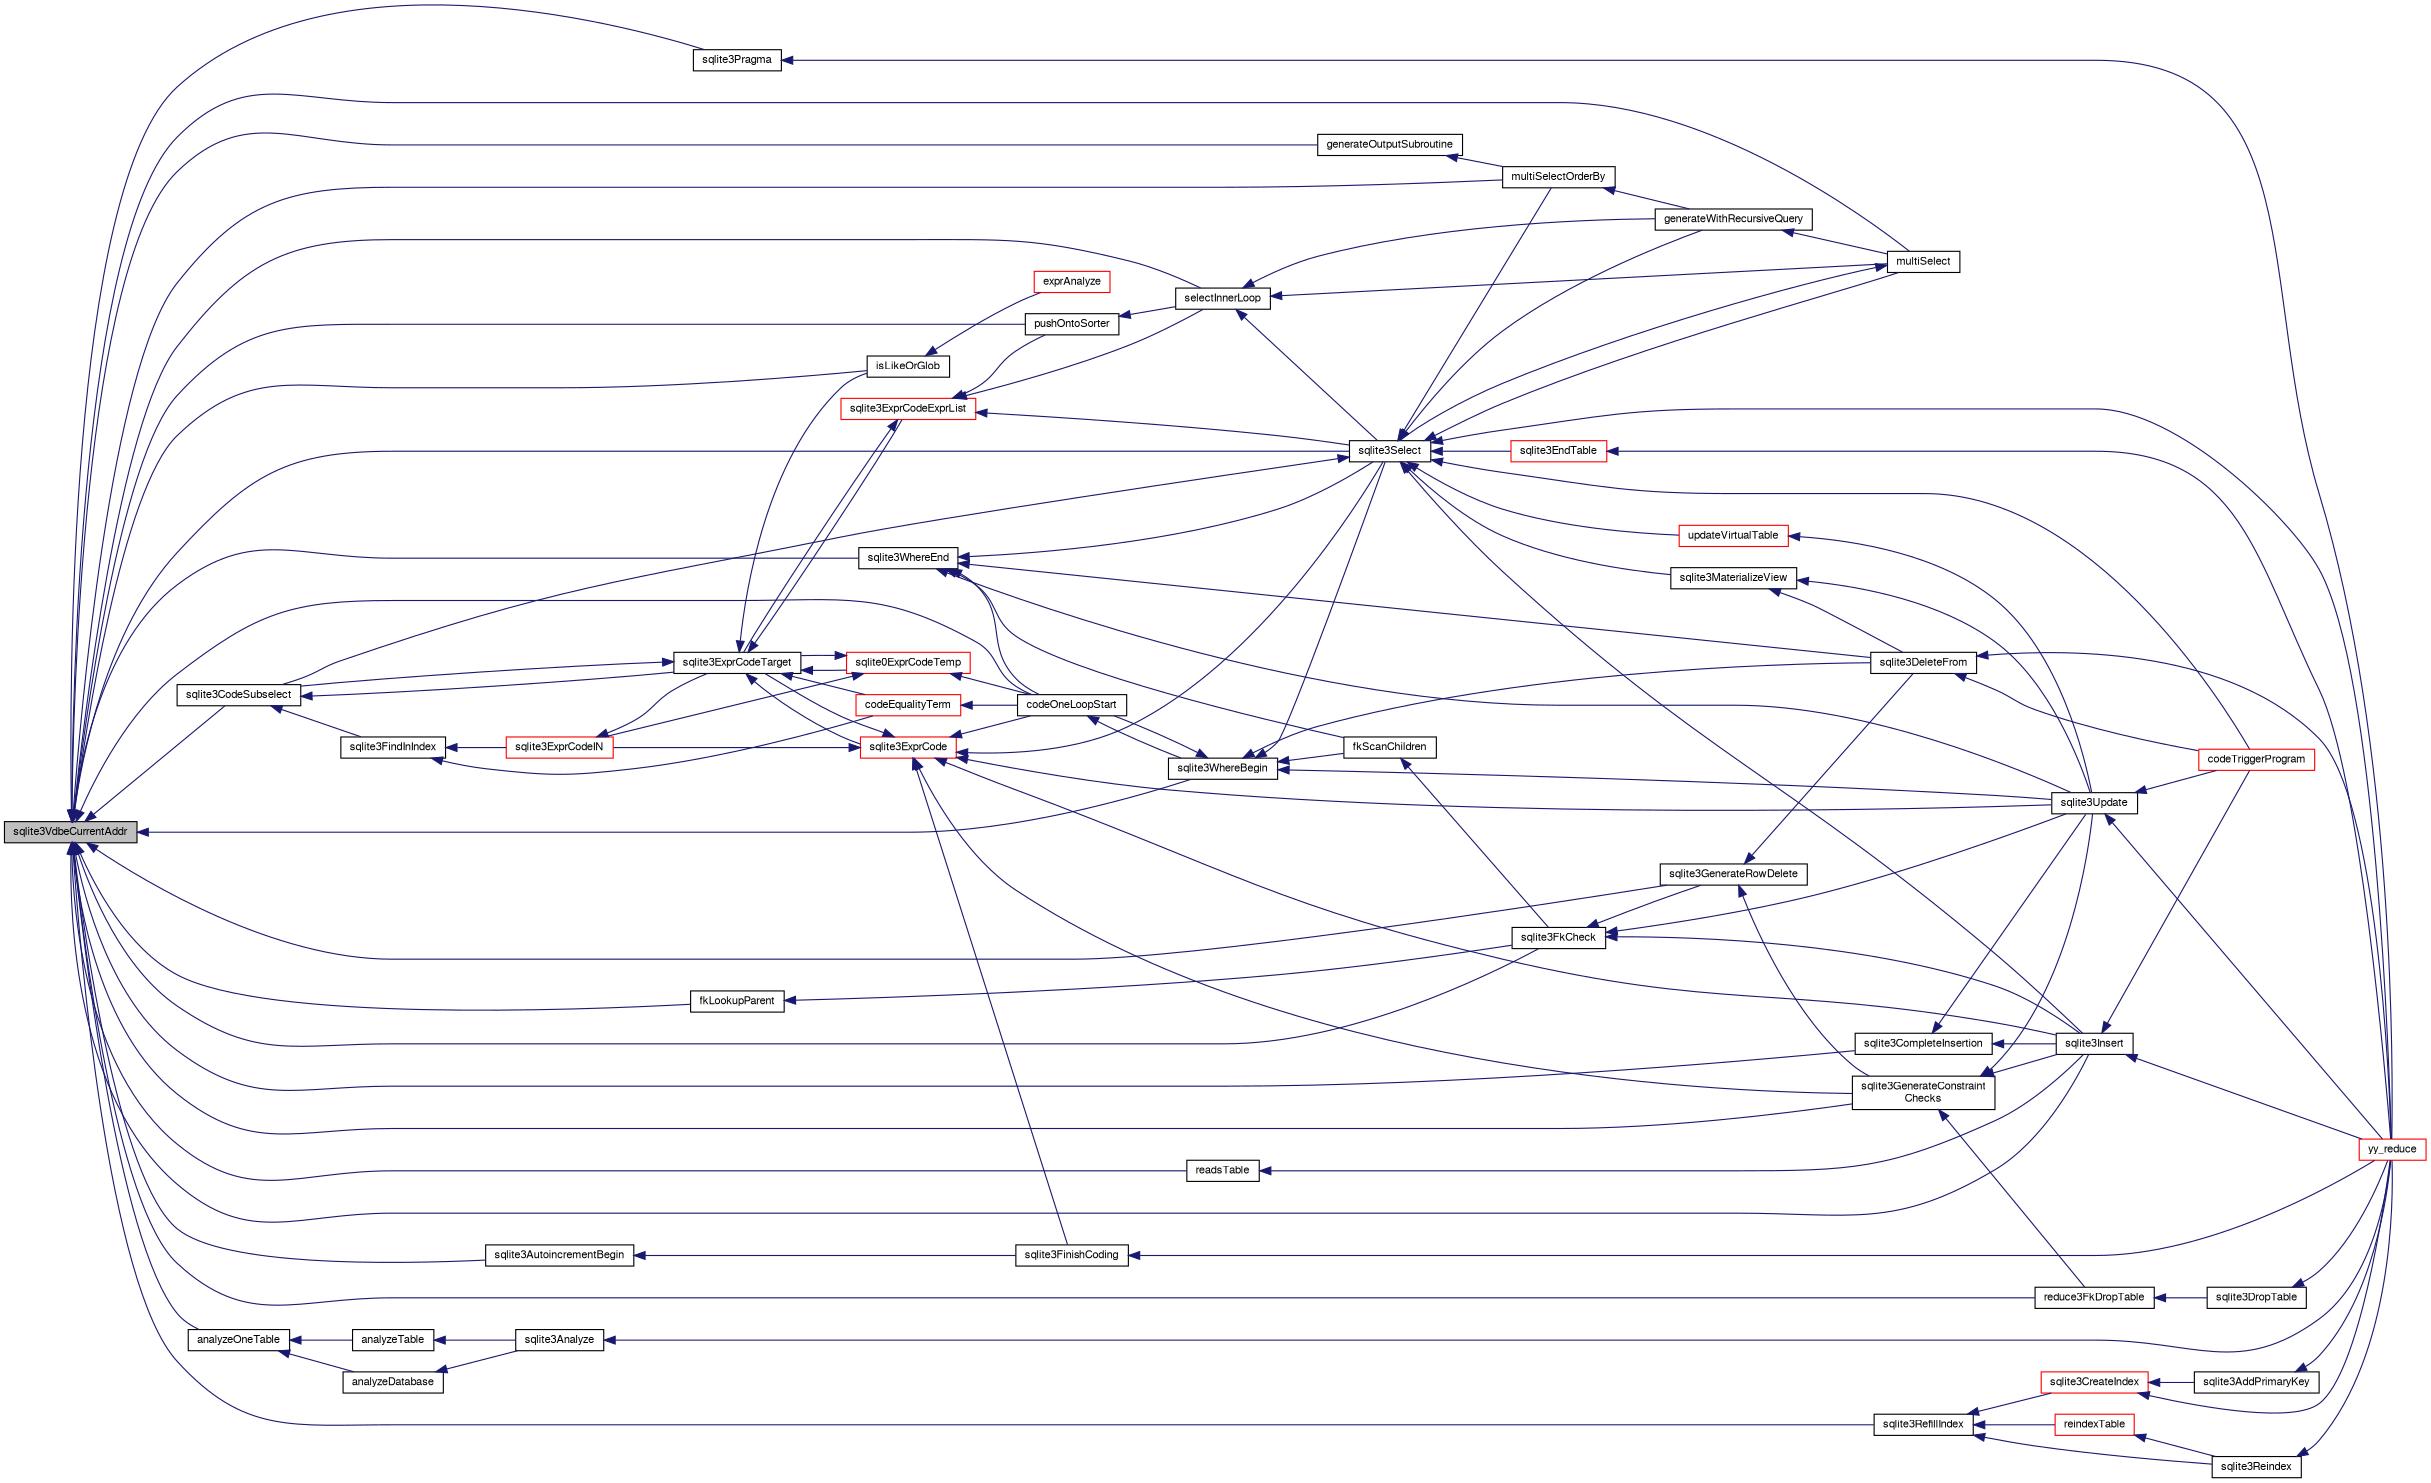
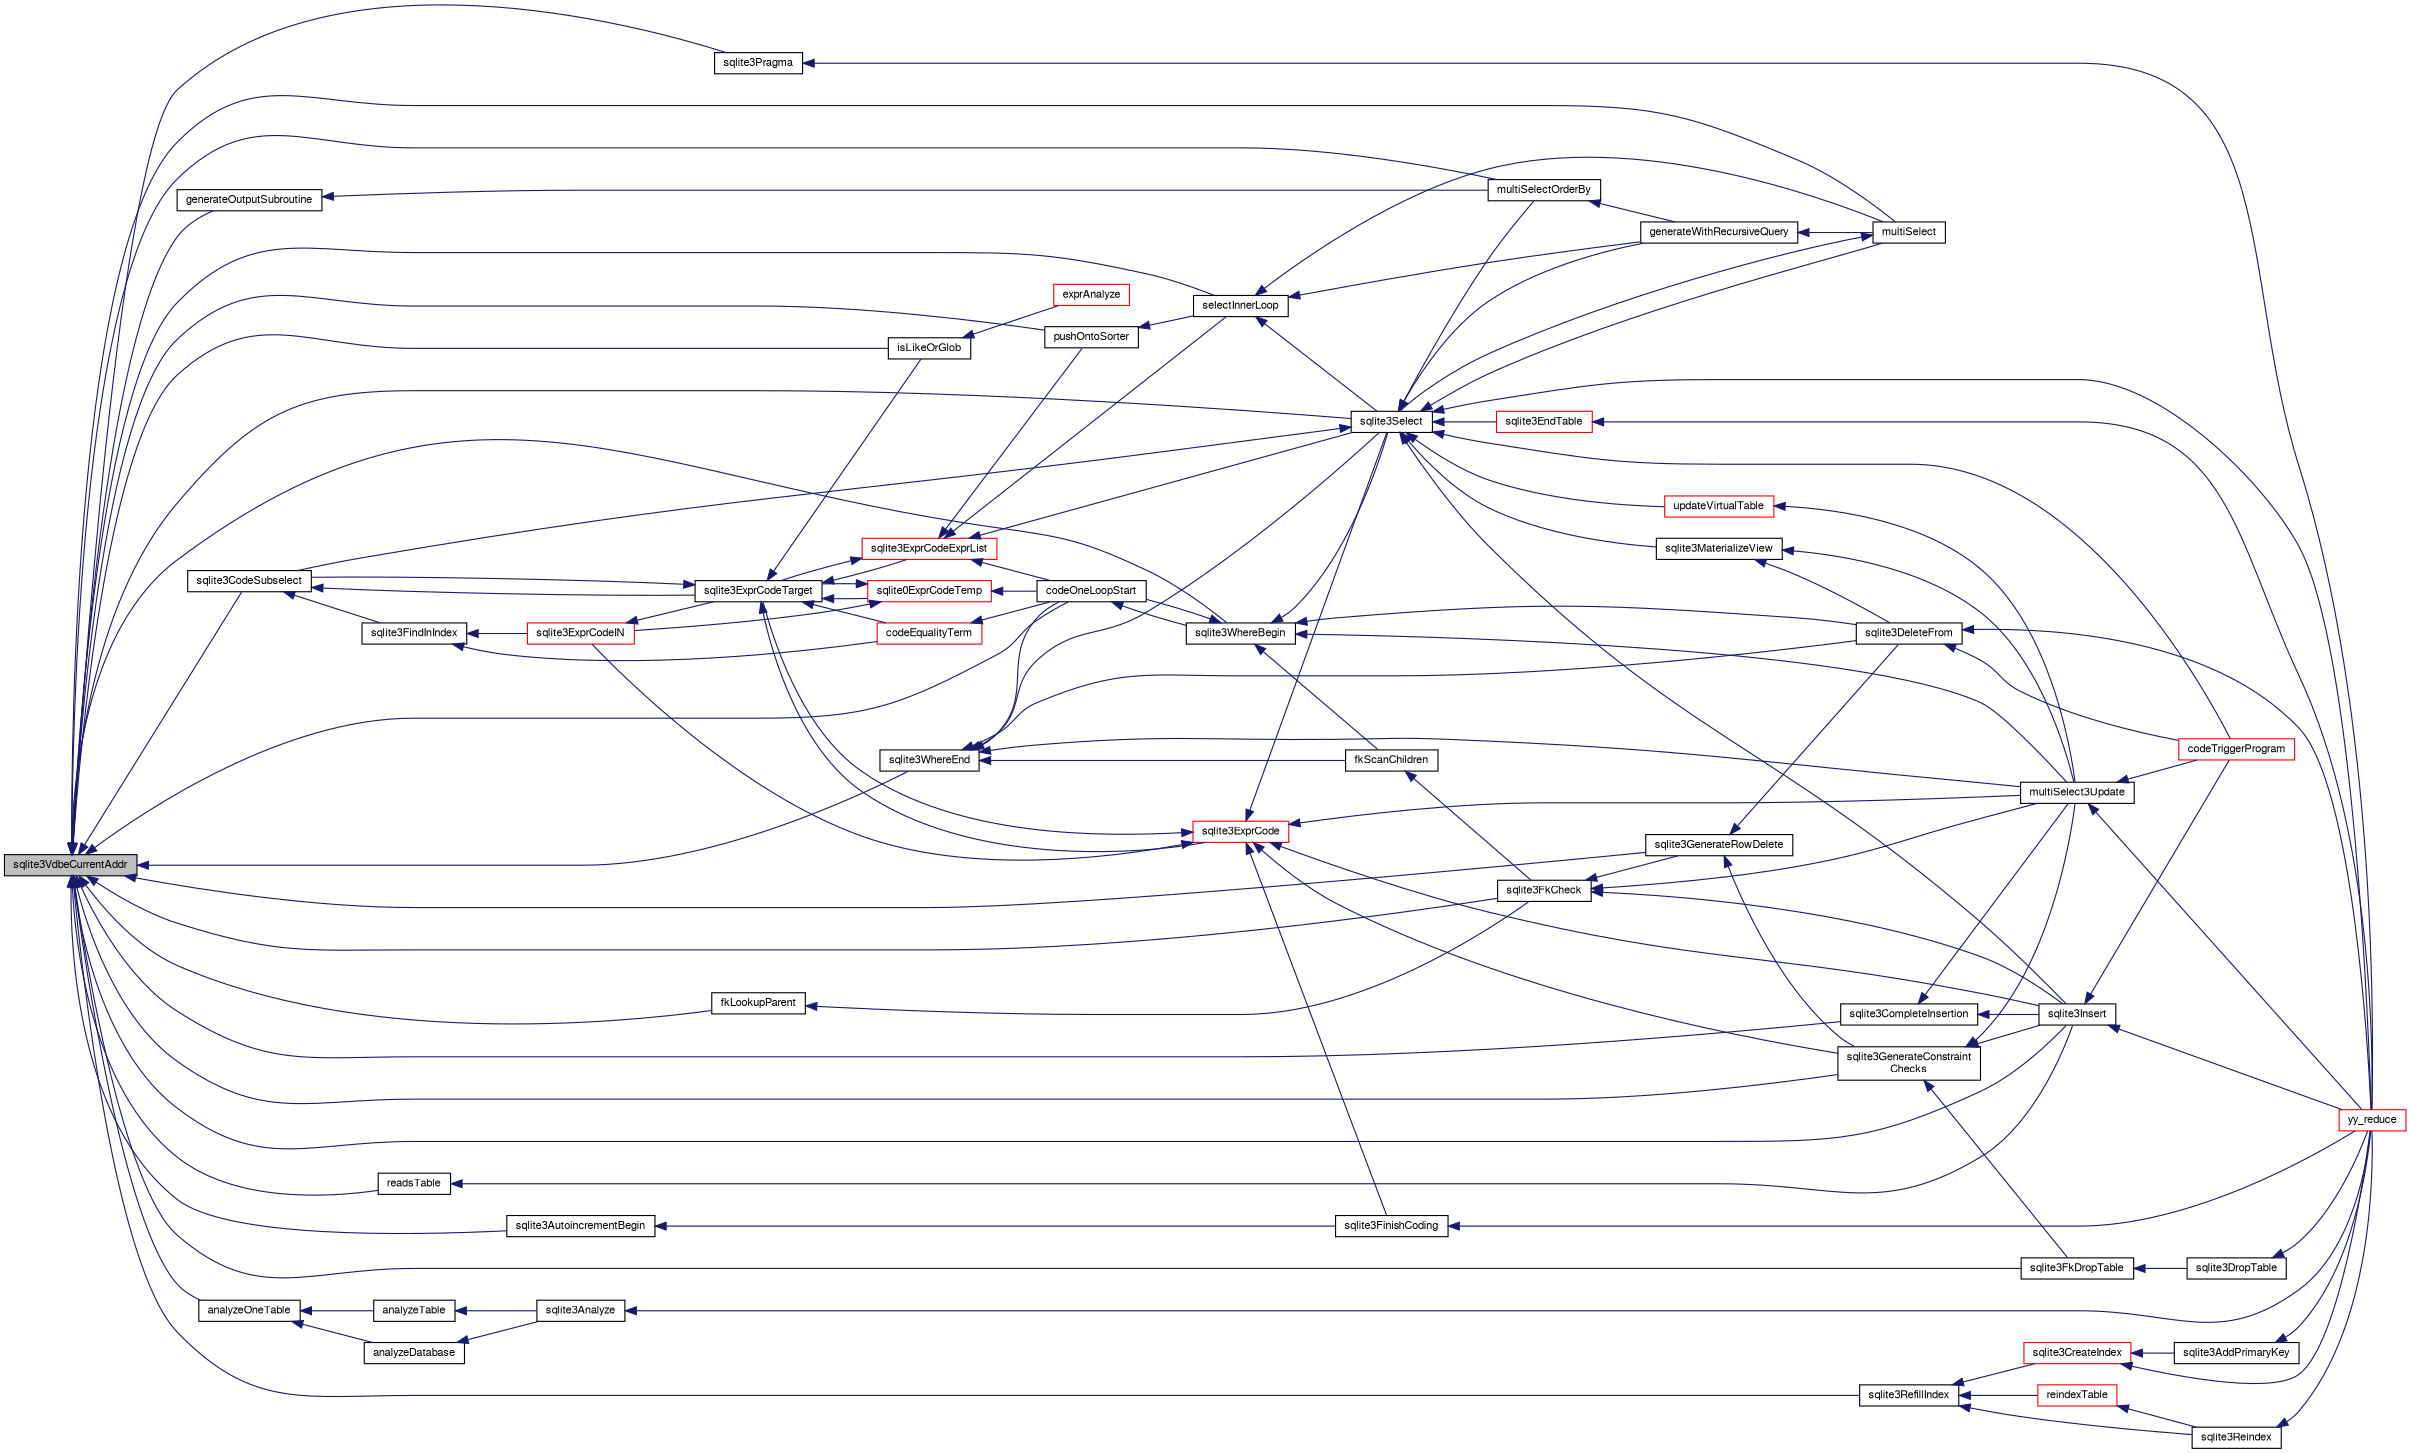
  digraph {
    rankdir=LR
    node [color=black fillcolor=white fontname=FreeSans fontsize=10 shape=record style=filled]
    edge [color=midnightblue dir=back fontname=FreeSans fontsize=10 labelfontname=FreeSans labelfontsize=10 style=solid]
    n1 [fillcolor=grey75 fontcolor=black height=0.2 label=sqlite3VdbeCurrentAddr width=0.4]
    n2 [height=0.2 label=sqlite3CodeSubselect width=0.4]
    n3 [height=0.2 label=codeOneLoopStart width=0.4]
    n4 [height=0.2 label=sqlite3WhereBegin width=0.4]
-   n5 [height=0.2 label=reduce3FkDropTable width=0.4]
+   n5 [height=0.2 label=sqlite3FkDropTable width=0.4]
    n6 [height=0.2 label=sqlite3FkCheck width=0.4]
    n7 [height=0.2 label=sqlite3GenerateRowDelete width=0.4]
    n8 [height=0.2 label="sqlite3GenerateConstraint\lChecks" width=0.4]
    n9 [height=0.2 label=sqlite3Insert width=0.4]
    n10 [height=0.2 label=sqlite3Select width=0.4]
    n11 [height=0.2 label=multiSelect width=0.4]
    n12 [height=0.2 label=multiSelectOrderBy width=0.4]
    n13 [height=0.2 label=pushOntoSorter width=0.4]
    n14 [height=0.2 label=selectInnerLoop width=0.4]
    n15 [height=0.2 label=isLikeOrGlob width=0.4]
    n16 [height=0.2 label=analyzeOneTable width=0.4]
    n17 [height=0.2 label=sqlite3RefillIndex width=0.4]
    n18 [height=0.2 label=fkLookupParent width=0.4]
    n19 [height=0.2 label=readsTable width=0.4]
    n20 [height=0.2 label=sqlite3AutoincrementBegin width=0.4]
    n21 [height=0.2 label=sqlite3CompleteInsertion width=0.4]
    n22 [height=0.2 label=sqlite3Pragma width=0.4]
    n23 [height=0.2 label=generateOutputSubroutine width=0.4]
    n24 [height=0.2 label=sqlite3WhereEnd width=0.4]
    n25 [height=0.2 label=sqlite3FindInIndex width=0.4]
    n26 [height=0.2 label=sqlite3ExprCodeTarget width=0.4]
    n27 [height=0.2 label=sqlite3DeleteFrom width=0.4]
    n28 [height=0.2 label=fkScanChildren width=0.4]
-   n29 [height=0.2 label=sqlite3Update width=0.4]
+   n29 [height=0.2 label=multiSelect3Update width=0.4]
    n30 [height=0.2 label=sqlite3DropTable width=0.4]
    n31 [color=red height=0.2 label=yy_reduce width=0.4]
    n32 [color=red height=0.2 label=codeTriggerProgram width=0.4]
    n33 [color=red height=0.2 label=sqlite3EndTable width=0.4]
    n34 [height=0.2 label=sqlite3MaterializeView width=0.4]
    n35 [height=0.2 label=generateWithRecursiveQuery width=0.4]
    n36 [color=red height=0.2 label=updateVirtualTable width=0.4]
    n37 [color=red height=0.2 label=exprAnalyze width=0.4]
    n38 [height=0.2 label=analyzeDatabase width=0.4]
    n39 [height=0.2 label=analyzeTable width=0.4]
    n40 [color=red height=0.2 label=sqlite3CreateIndex width=0.4]
    n41 [color=red height=0.2 label=reindexTable width=0.4]
    n42 [height=0.2 label=sqlite3Reindex width=0.4]
    n43 [height=0.2 label=sqlite3FinishCoding width=0.4]
    n44 [color=red height=0.2 label=sqlite3ExprCodeIN width=0.4]
    n45 [color=red height=0.2 label=codeEqualityTerm width=0.4]
    n46 [color=red height=0.2 label=sqlite0ExprCodeTemp width=0.4]
    n47 [color=red height=0.2 label=sqlite3ExprCode width=0.4]
    n48 [color=red height=0.2 label=sqlite3ExprCodeExprList width=0.4]
    n49 [height=0.2 label=sqlite3Analyze width=0.4]
    n50 [height=0.2 label=sqlite3AddPrimaryKey width=0.4]
    n1 -> n2
    n1 -> n3
    n1 -> n4
    n1 -> n5
    n1 -> n6
    n1 -> n7
    n1 -> n8
    n1 -> n9
    n1 -> n10
    n1 -> n11
    n1 -> n12
    n1 -> n13
    n1 -> n14
    n1 -> n15
    n1 -> n16
    n1 -> n17
    n1 -> n18
    n1 -> n19
    n1 -> n20
    n1 -> n21
    n1 -> n22
    n1 -> n23
    n1 -> n24
    n2 -> n25
    n2 -> n26
    n3 -> n4
    n4 -> n3
    n4 -> n10
    n4 -> n27
    n4 -> n28
    n4 -> n29
    n5 -> n30
    n6 -> n7
    n6 -> n9
    n6 -> n29
    n7 -> n8
    n7 -> n27
    n8 -> n5
    n8 -> n9
    n8 -> n29
    n9 -> n31
    n9 -> n32
    n10 -> n2
    n10 -> n9
    n10 -> n11
    n10 -> n12
    n10 -> n31
    n10 -> n32
    n10 -> n33
    n10 -> n34
    n10 -> n35
    n10 -> n36
    n11 -> n10
    n12 -> n35
    n13 -> n14
    n14 -> n10
    n14 -> n11
    n14 -> n35
    n15 -> n37
    n16 -> n38
    n16 -> n39
    n17 -> n40
    n17 -> n41
    n17 -> n42
    n18 -> n6
    n19 -> n9
    n20 -> n43
    n21 -> n9
    n21 -> n29
    n22 -> n31
    n23 -> n12
    n24 -> n3
    n24 -> n10
    n24 -> n27
    n24 -> n28
    n24 -> n29
    n25 -> n44
    n25 -> n45
    n26 -> n2
    n26 -> n15
    n26 -> n45
    n26 -> n46
    n26 -> n47
    n26 -> n48
    n27 -> n31
    n27 -> n32
    n28 -> n6
    n29 -> n31
    n29 -> n32
    n30 -> n31
    n33 -> n31
    n34 -> n27
    n34 -> n29
    n35 -> n11
    n36 -> n29
    n38 -> n49
    n39 -> n49
    n40 -> n31
    n40 -> n50
    n41 -> n42
    n42 -> n31
    n43 -> n31
    n44 -> n26
    n45 -> n3
    n46 -> n3
    n46 -> n26
    n46 -> n44
-   n47 -> n3
+   n48 -> n3
    n47 -> n8
    n47 -> n9
    n47 -> n10
    n47 -> n26
    n47 -> n29
    n47 -> n43
    n47 -> n44
    n48 -> n10
    n48 -> n13
    n48 -> n14
    n48 -> n26
    n49 -> n31
    n50 -> n31
  }
